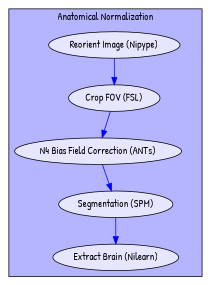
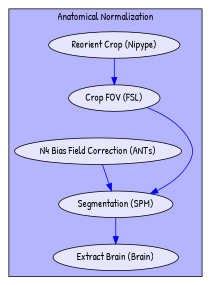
  digraph {
    fontname="Patrick Hand"
    node [fillcolor="#E6E6FF" fontname="Patrick Hand" style=filled]
    edge [color="#0000FF" fontname="Patrick Hand"]
-   n1 [label="Reorient Image (Nipype)"]
+   n1 [label="Reorient Crop (Nipype)"]
    n2 [label="Crop FOV (FSL)"]
    n3 [label="N4 Bias Field Correction (ANTs)"]
    n4 [label="Segmentation (SPM)"]
-   n5 [label="Extract Brain (Nilearn)"]
+   n5 [label="Extract Brain (Brain)"]
    subgraph cluster_1 {
      fillcolor="#B4B4FF"
      label="Anatomical Normalization"
      style=filled
      n1
      n2
      n3
      n4
      n5
    }
    n1 -> n2
-   n2 -> n3
+   n2 -> n4
    n3 -> n4
    n4 -> n5
  }
